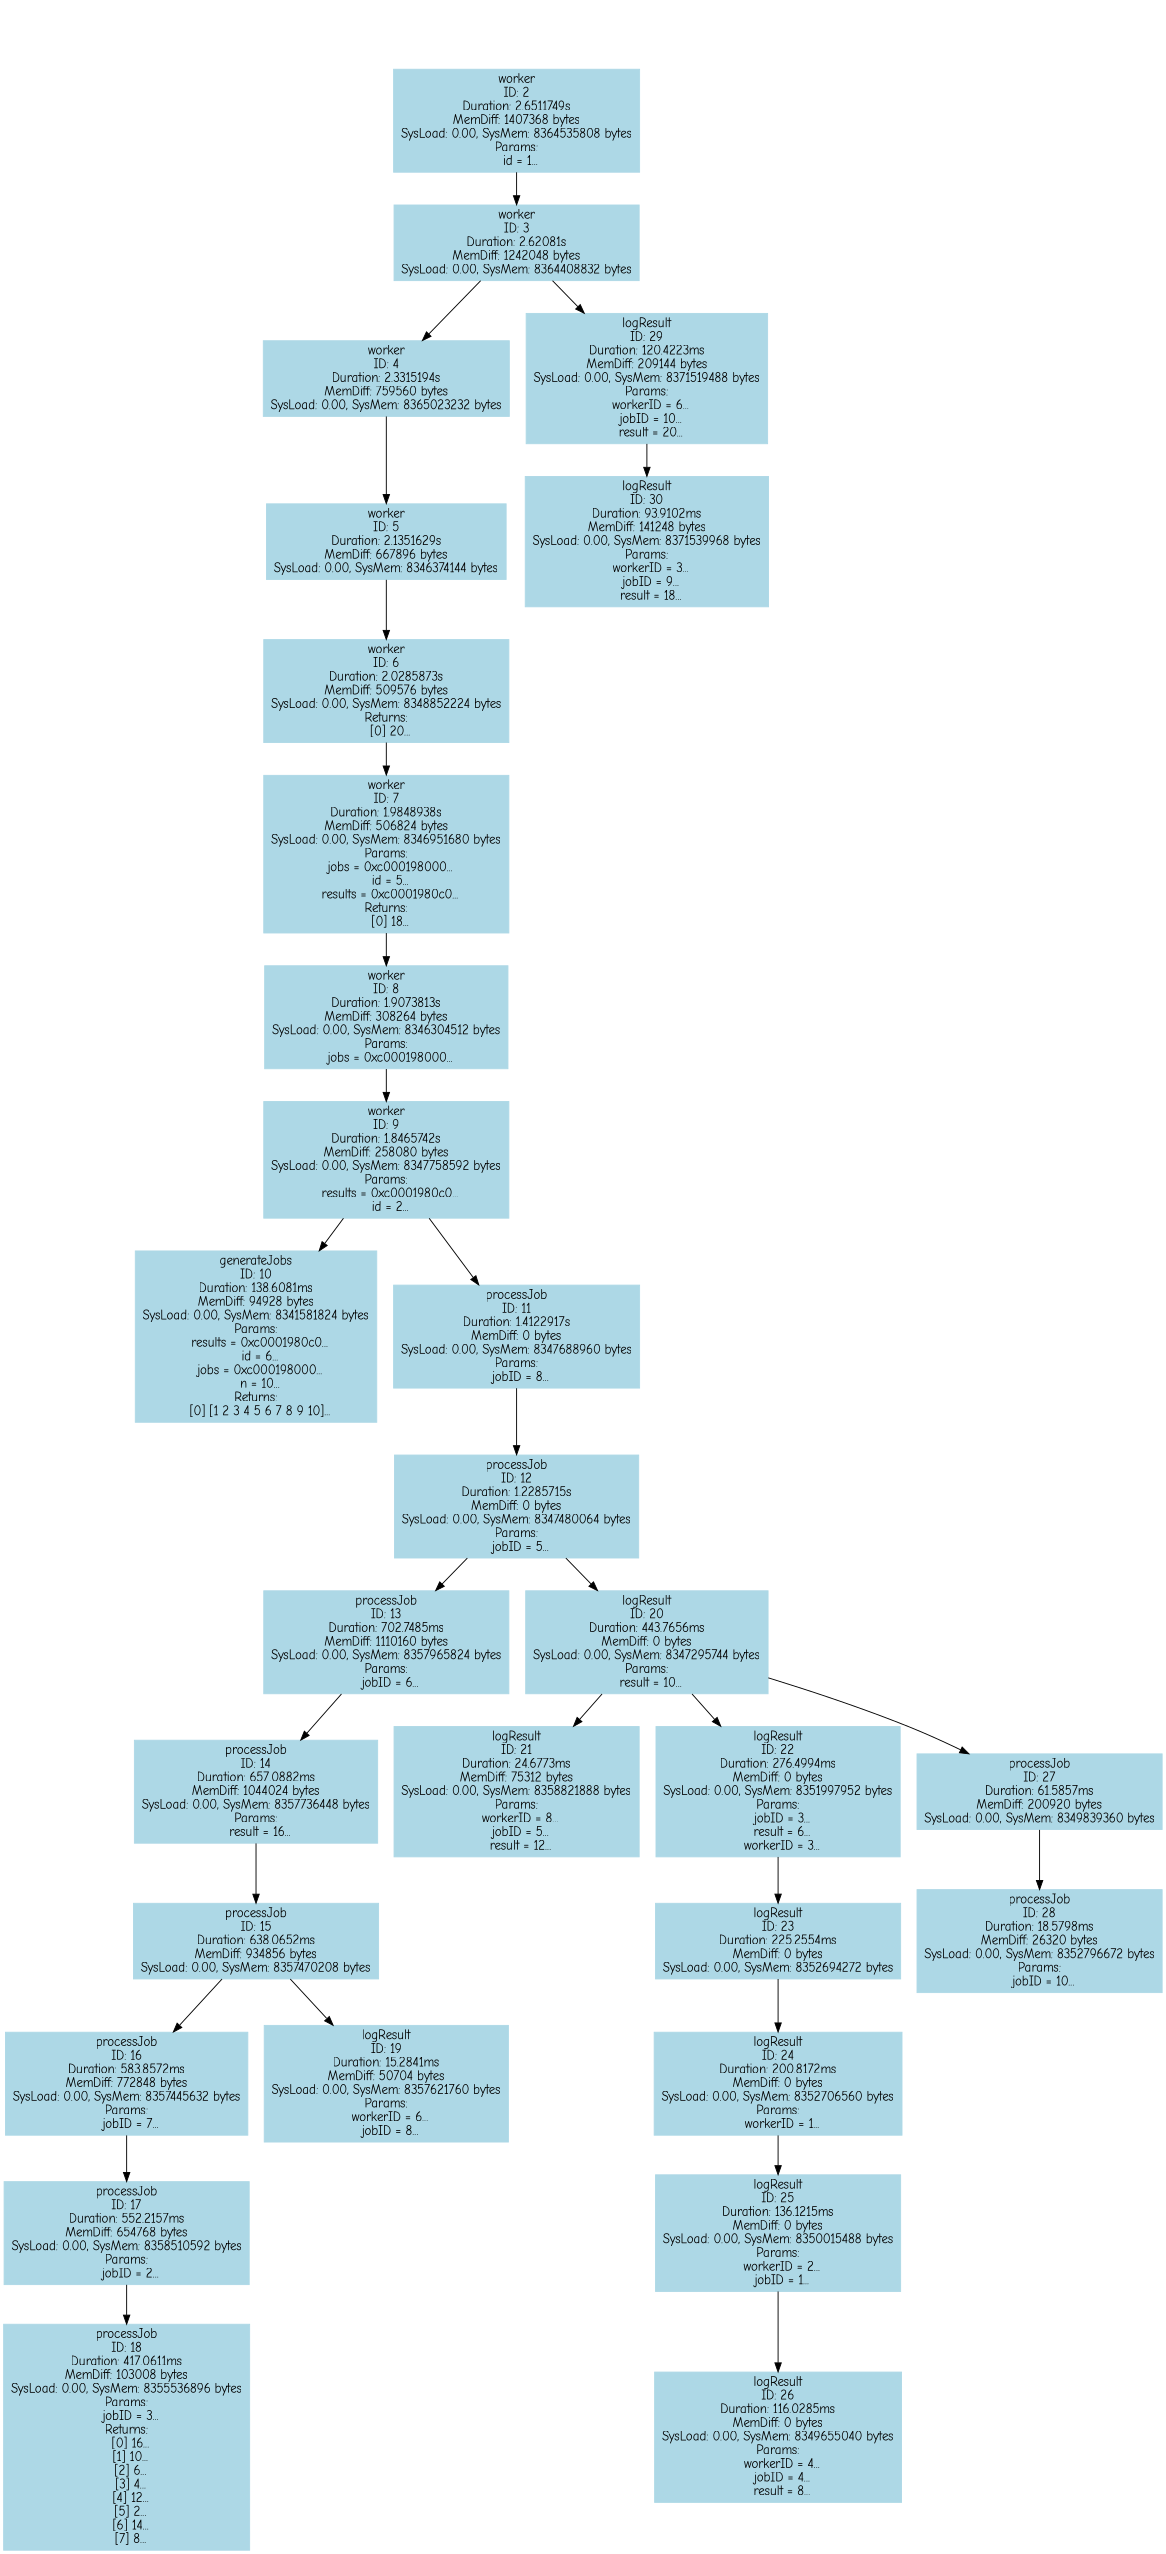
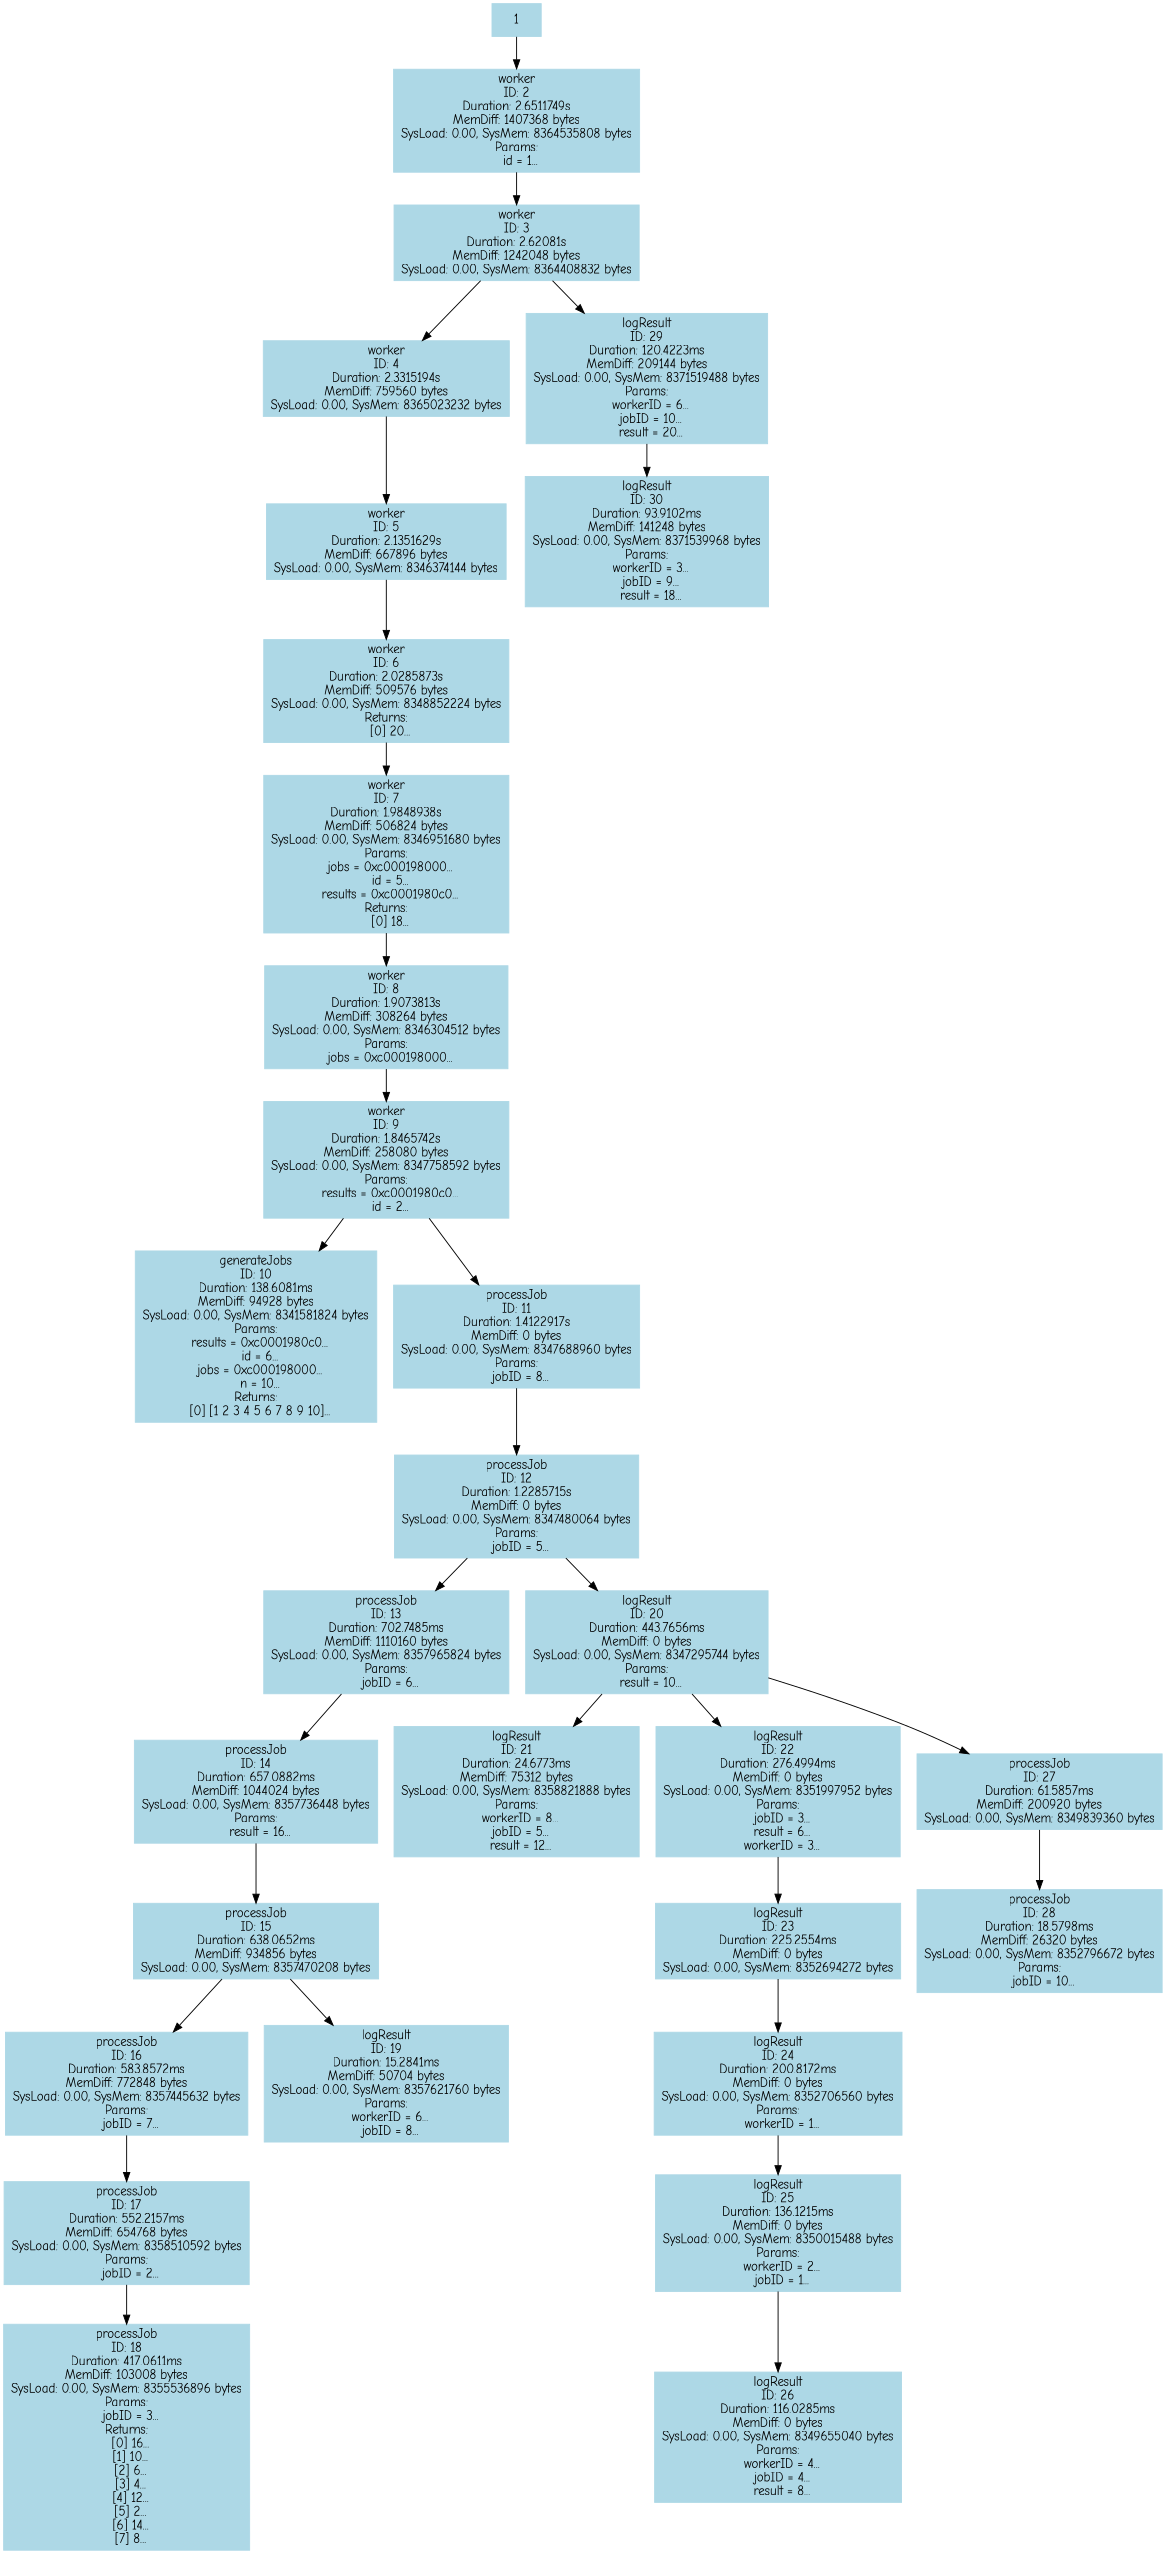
  digraph {
    fontname="Comic Neue"
    node [color=lightblue shape=box style=filled fontname="Comic Neue"]
    edge [fontname="Comic Neue"]
    n1 [label="generateJobs\nID: 10\nDuration: 138.6081ms\nMemDiff: 94928 bytes\nSysLoad: 0.00, SysMem: 8341581824 bytes\nParams:\n  results = 0xc0001980c0...\n  id = 6...\n  jobs = 0xc000198000...\n  n = 10...\nReturns:\n  [0] [1 2 3 4 5 6 7 8 9 10]..."]
    n2 [label="processJob\nID: 18\nDuration: 417.0611ms\nMemDiff: 103008 bytes\nSysLoad: 0.00, SysMem: 8355536896 bytes\nParams:\n  jobID = 3...\nReturns:\n  [0] 16...\n  [1] 10...\n  [2] 6...\n  [3] 4...\n  [4] 12...\n  [5] 2...\n  [6] 14...\n  [7] 8..."]
    n3 [label="processJob\nID: 17\nDuration: 552.2157ms\nMemDiff: 654768 bytes\nSysLoad: 0.00, SysMem: 8358510592 bytes\nParams:\n  jobID = 2..."]
    n4 [label="processJob\nID: 16\nDuration: 583.8572ms\nMemDiff: 772848 bytes\nSysLoad: 0.00, SysMem: 8357445632 bytes\nParams:\n  jobID = 7..."]
    n5 [label="logResult\nID: 19\nDuration: 15.2841ms\nMemDiff: 50704 bytes\nSysLoad: 0.00, SysMem: 8357621760 bytes\nParams:\n  workerID = 6...\n  jobID = 8..."]
    n6 [label="processJob\nID: 15\nDuration: 638.0652ms\nMemDiff: 934856 bytes\nSysLoad: 0.00, SysMem: 8357470208 bytes"]
    n7 [label="processJob\nID: 14\nDuration: 657.0882ms\nMemDiff: 1044024 bytes\nSysLoad: 0.00, SysMem: 8357736448 bytes\nParams:\n  result = 16..."]
    n8 [label="processJob\nID: 13\nDuration: 702.7485ms\nMemDiff: 1110160 bytes\nSysLoad: 0.00, SysMem: 8357965824 bytes\nParams:\n  jobID = 6..."]
    n9 [label="logResult\nID: 21\nDuration: 24.6773ms\nMemDiff: 75312 bytes\nSysLoad: 0.00, SysMem: 8358821888 bytes\nParams:\n  workerID = 8...\n  jobID = 5...\n  result = 12..."]
    n10 [label="logResult\nID: 26\nDuration: 116.0285ms\nMemDiff: 0 bytes\nSysLoad: 0.00, SysMem: 8349655040 bytes\nParams:\n  workerID = 4...\n  jobID = 4...\n  result = 8..."]
    n11 [label="logResult\nID: 25\nDuration: 136.1215ms\nMemDiff: 0 bytes\nSysLoad: 0.00, SysMem: 8350015488 bytes\nParams:\n  workerID = 2...\n  jobID = 1..."]
    n12 [label="logResult\nID: 24\nDuration: 200.8172ms\nMemDiff: 0 bytes\nSysLoad: 0.00, SysMem: 8352706560 bytes\nParams:\n  workerID = 1..."]
    n13 [label="logResult\nID: 23\nDuration: 225.2554ms\nMemDiff: 0 bytes\nSysLoad: 0.00, SysMem: 8352694272 bytes"]
    n14 [label="logResult\nID: 22\nDuration: 276.4994ms\nMemDiff: 0 bytes\nSysLoad: 0.00, SysMem: 8351997952 bytes\nParams:\n  jobID = 3...\n  result = 6...\n  workerID = 3..."]
    n15 [label="processJob\nID: 28\nDuration: 18.5798ms\nMemDiff: 26320 bytes\nSysLoad: 0.00, SysMem: 8352796672 bytes\nParams:\n  jobID = 10..."]
    n16 [label="processJob\nID: 27\nDuration: 61.5857ms\nMemDiff: 200920 bytes\nSysLoad: 0.00, SysMem: 8349839360 bytes"]
    n17 [label="logResult\nID: 20\nDuration: 443.7656ms\nMemDiff: 0 bytes\nSysLoad: 0.00, SysMem: 8347295744 bytes\nParams:\n  result = 10..."]
    n18 [label="processJob\nID: 12\nDuration: 1.2285715s\nMemDiff: 0 bytes\nSysLoad: 0.00, SysMem: 8347480064 bytes\nParams:\n  jobID = 5..."]
    n19 [label="processJob\nID: 11\nDuration: 1.4122917s\nMemDiff: 0 bytes\nSysLoad: 0.00, SysMem: 8347688960 bytes\nParams:\n  jobID = 8..."]
    n20 [label="worker\nID: 9\nDuration: 1.8465742s\nMemDiff: 258080 bytes\nSysLoad: 0.00, SysMem: 8347758592 bytes\nParams:\n  results = 0xc0001980c0...\n  id = 2..."]
    n21 [label="worker\nID: 8\nDuration: 1.9073813s\nMemDiff: 308264 bytes\nSysLoad: 0.00, SysMem: 8346304512 bytes\nParams:\n  jobs = 0xc000198000..."]
    n22 [label="worker\nID: 7\nDuration: 1.9848938s\nMemDiff: 506824 bytes\nSysLoad: 0.00, SysMem: 8346951680 bytes\nParams:\n  jobs = 0xc000198000...\n  id = 5...\n  results = 0xc0001980c0...\nReturns:\n  [0] 18..."]
    n23 [label="worker\nID: 6\nDuration: 2.0285873s\nMemDiff: 509576 bytes\nSysLoad: 0.00, SysMem: 8348852224 bytes\nReturns:\n  [0] 20..."]
    n24 [label="worker\nID: 5\nDuration: 2.1351629s\nMemDiff: 667896 bytes\nSysLoad: 0.00, SysMem: 8346374144 bytes"]
    n25 [label="worker\nID: 4\nDuration: 2.3315194s\nMemDiff: 759560 bytes\nSysLoad: 0.00, SysMem: 8365023232 bytes"]
    n26 [label="logResult\nID: 30\nDuration: 93.9102ms\nMemDiff: 141248 bytes\nSysLoad: 0.00, SysMem: 8371539968 bytes\nParams:\n  workerID = 3...\n  jobID = 9...\n  result = 18..."]
    n27 [label="logResult\nID: 29\nDuration: 120.4223ms\nMemDiff: 209144 bytes\nSysLoad: 0.00, SysMem: 8371519488 bytes\nParams:\n  workerID = 6...\n  jobID = 10...\n  result = 20..."]
    n28 [label="worker\nID: 3\nDuration: 2.62081s\nMemDiff: 1242048 bytes\nSysLoad: 0.00, SysMem: 8364408832 bytes"]
    n29 [label="worker\nID: 2\nDuration: 2.6511749s\nMemDiff: 1407368 bytes\nSysLoad: 0.00, SysMem: 8364535808 bytes\nParams:\n  id = 1..."]
+   1
    n3 -> n2
    n4 -> n3
    n6 -> n4
    n6 -> n5
    n7 -> n6
    n8 -> n7
    n11 -> n10
    n12 -> n11
    n13 -> n12
    n14 -> n13
    n16 -> n15
    n17 -> n9
    n17 -> n14
    n17 -> n16
    n18 -> n8
    n18 -> n17
    n19 -> n18
    n20 -> n1
    n20 -> n19
    n21 -> n20
    n22 -> n21
    n23 -> n22
    n24 -> n23
    n25 -> n24
    n27 -> n26
    n28 -> n25
    n28 -> n27
    n29 -> n28
+   1 -> n29
  }
